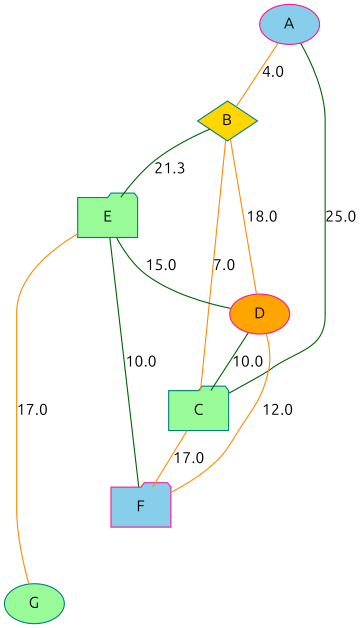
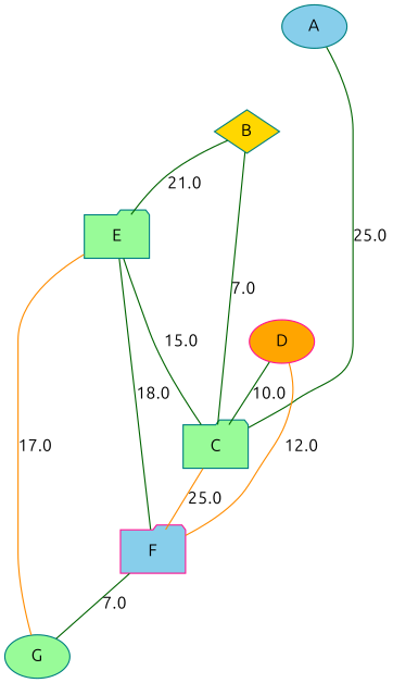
  graph {
    fontname=Ubuntu
    node [color=teal fillcolor=palegreen fontname=Ubuntu shape=ellipse style=filled]
    edge [color=darkorange fontname=Ubuntu]
-   A [color=deeppink fillcolor=skyblue]
+   A [fillcolor=skyblue]
    B [fillcolor=gold shape=diamond]
    C [shape=folder]
    D [color=deeppink fillcolor=orange]
    E [shape=folder]
    F [color=deeppink fillcolor=skyblue shape=folder]
    G
-   A -- B [label=4.0]
    A -- C [color=darkgreen label=25.0]
-   B -- D [label=18.0]
-   B -- E [color=darkgreen label=21.3]
-   C -- B [label=7.0]
-   C -- F [label=17.0]
+   B -- E [color=darkgreen label=21.0]
+   C -- B [color=darkgreen label=7.0]
+   C -- F [label=25.0]
    D -- C [color=darkgreen label=10.0]
    D -- F [label=12.0]
-   E -- D [color=darkgreen label=15.0]
-   E -- F [color=darkgreen label=10.0]
+   E -- C [color=darkgreen label=15.0]
+   E -- F [color=darkgreen label=18.0]
    E -- G [label=17.0]
+   F -- G [color=darkgreen label=7.0]
  }
